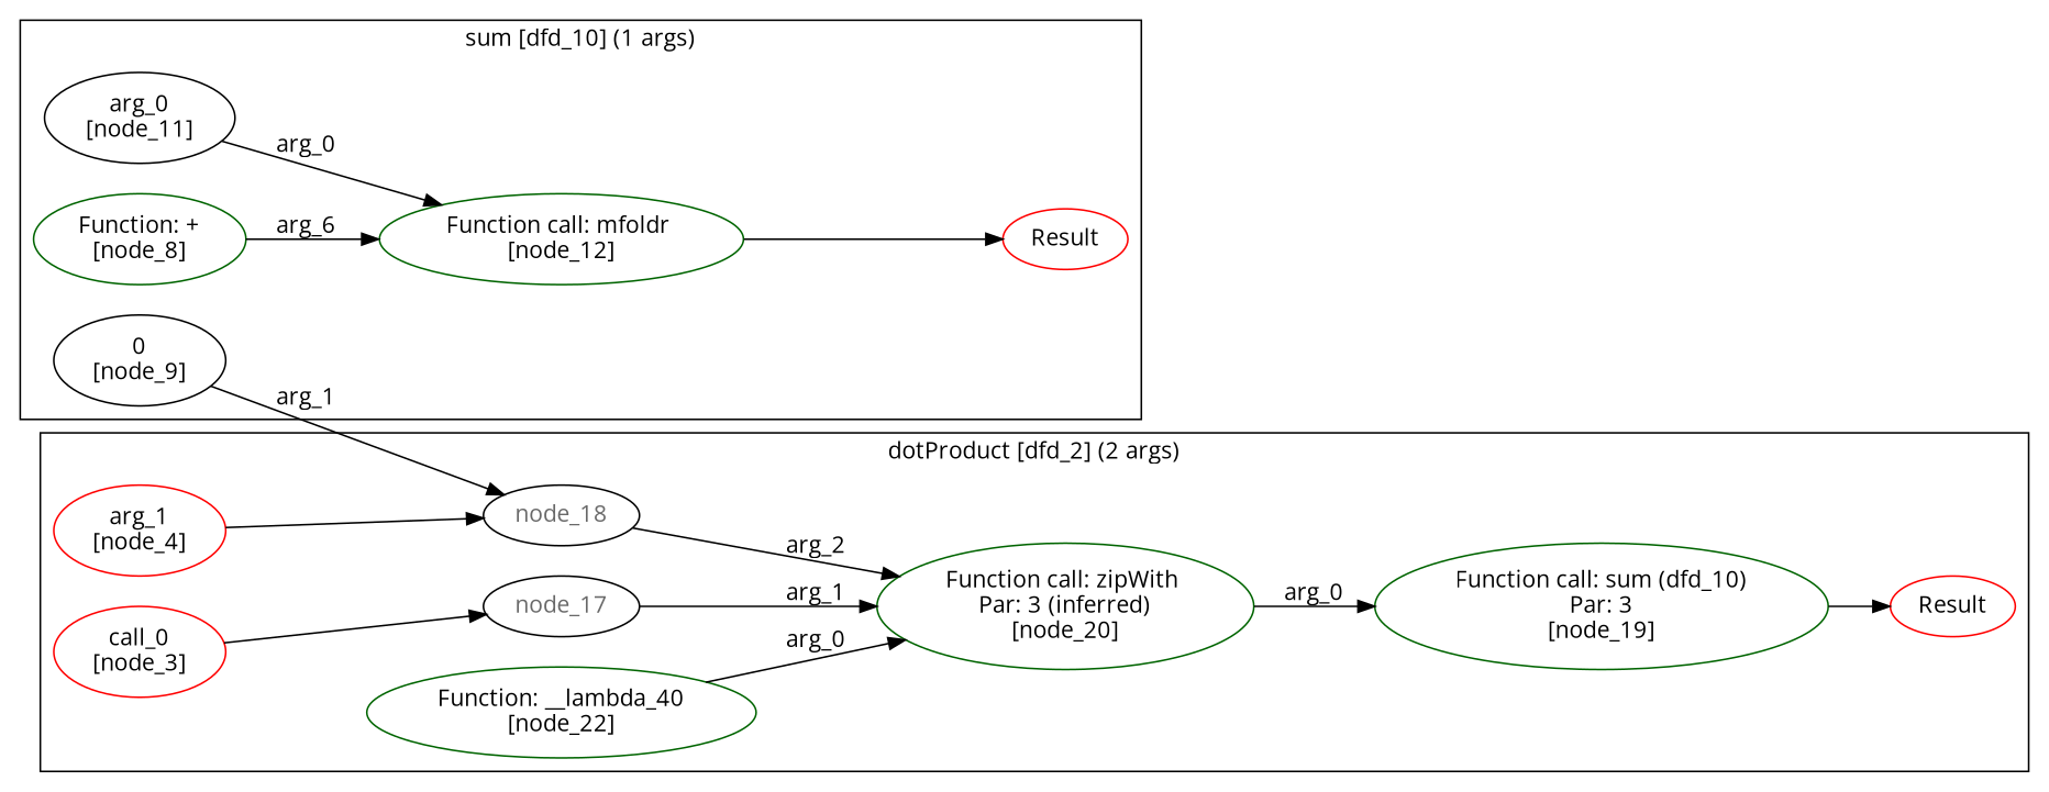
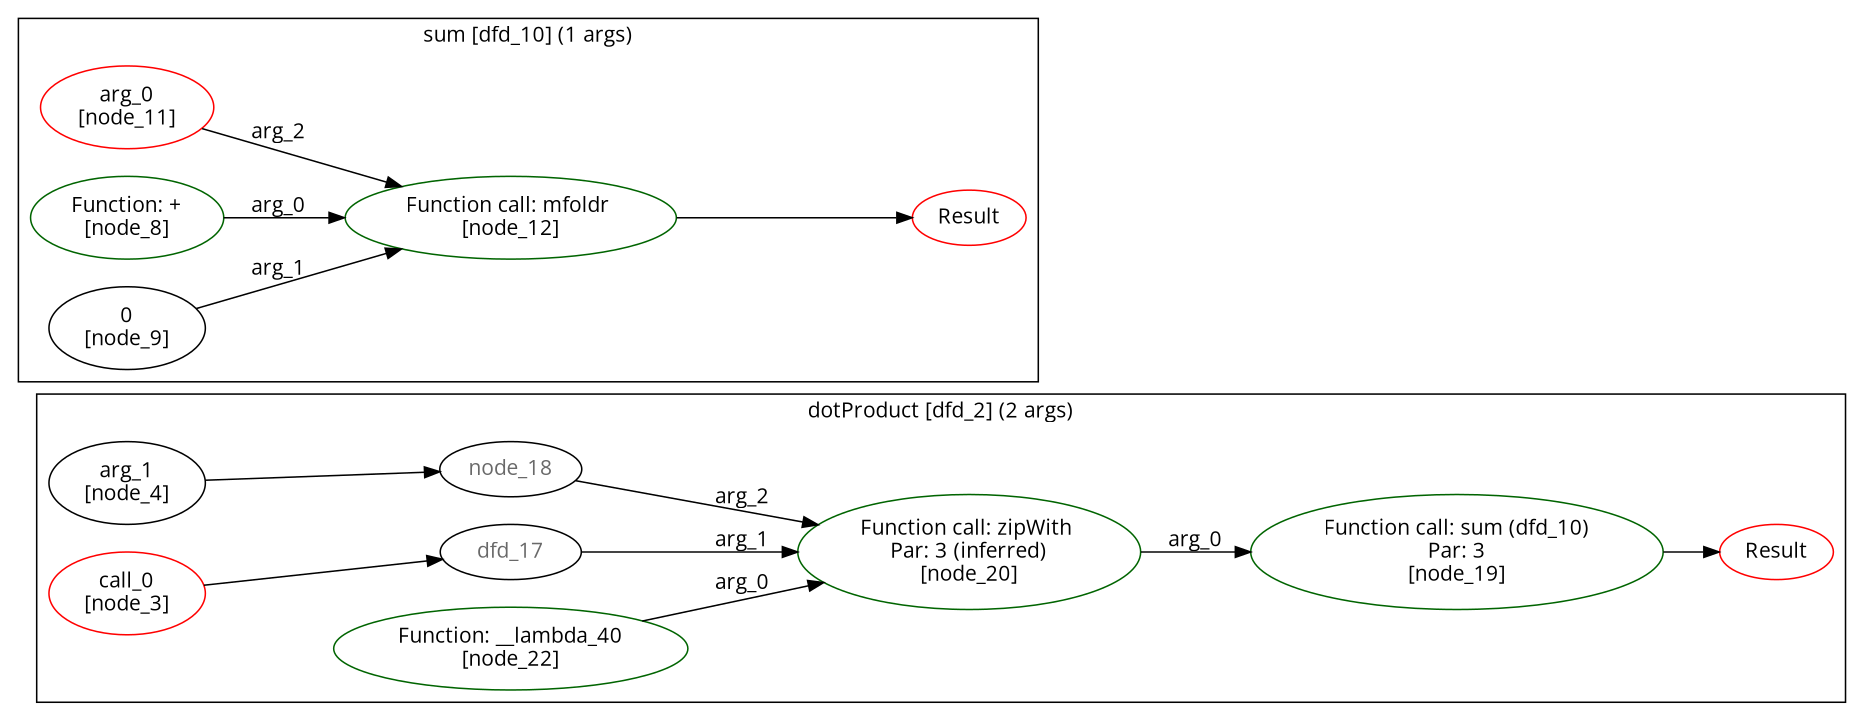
  digraph {
    fontname="Open Sans"
    rankdir=LR
    node [color=red fontname="Open Sans"]
    edge [fontname="Open Sans"]
-   n1 [color=black label="arg_0\n[node_11]"]
+   n1 [label="arg_0\n[node_11]"]
    n2 [color=darkgreen label="Function call: mfoldr \n[node_12]"]
    n3 [color=darkgreen label="Function: +\n[node_8]"]
    n4 [label="0\n[node_9]" color=""]
    n5 [label=Result]
    n6 [label="call_0\n[node_3]"]
-   n7 [label="arg_1\n[node_4]"]
+   n7 [color=black label="arg_1\n[node_4]"]
    n8 [color=darkgreen label="Function call: sum (dfd_10)\nPar: 3\n[node_19]"]
    n9 [color=darkgreen label="Function call: zipWith \nPar: 3 (inferred)\n[node_20]"]
    n10 [color=darkgreen label="Function: __lambda_40\n[node_22]"]
-   node_17 [fontcolor=dimgray color=""]
+   node_17 [fontcolor=dimgray label=dfd_17 color=""]
    node_18 [fontcolor=dimgray color=""]
    n13 [label=Result]
    subgraph cluster_1 {
      color=black
      label="sum [dfd_10] (1 args)"
      n1
      n2
      n3
      n4
      n5
    }
    subgraph cluster_2 {
      color=black
      label="dotProduct [dfd_2] (2 args)"
      n6
      n7
      n8
      n9
      n10
      node_17
      node_18
      n13
    }
-   n1 -> n2 [label=arg_0]
+   n1 -> n2 [label=arg_2]
    n2 -> n5
-   n3 -> n2 [label=arg_6]
-   n4 -> node_18 [label=arg_1]
+   n3 -> n2 [label=arg_0]
+   n4 -> n2 [label=arg_1]
    n6 -> node_17
    n7 -> node_18
    n8 -> n13
    n9 -> n8 [label=arg_0]
    n10 -> n9 [label=arg_0]
    node_17 -> n9 [label=arg_1]
    node_18 -> n9 [label=arg_2]
  }
